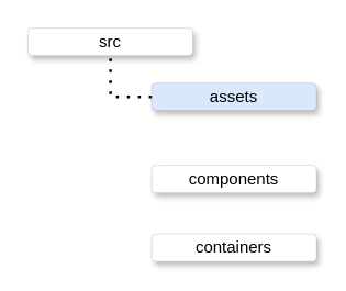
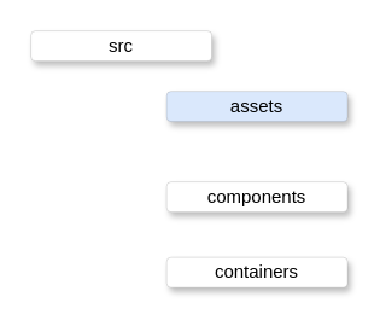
  <mxCell id="0" />
  <mxCell id="1" parent="0" />
  <mxCell id="2" value="src" style="rounded=1;whiteSpace=wrap;html=1;strokeWidth=0;shadow=1;strokeColor=default;glass=0;" vertex="1" parent="1"><mxGeometry x="20" y="20" width="120" height="20" as="geometry" /></mxCell>
  <mxCell id="3" value="assets" style="rounded=1;whiteSpace=wrap;html=1;strokeWidth=0;shadow=1;strokeColor=default;glass=0;fillColor=#dae8fc;" vertex="1" parent="1"><mxGeometry x="110" y="60" width="120" height="20" as="geometry" /></mxCell>
- <mxCell id="4" value="" style="endArrow=none;dashed=1;html=1;dashPattern=1 3;strokeWidth=2;rounded=0;entryX=0.5;entryY=1;entryDx=0;entryDy=0;exitX=0;exitY=0.5;exitDx=0;exitDy=0;" edge="1" parent="1" source="3" target="2"><mxGeometry width="50" height="50" relative="1" as="geometry"><mxPoint x="80" y="70" as="sourcePoint" /><mxPoint x="350" y="200" as="targetPoint" /><Array as="points"><mxPoint x="80" y="70" /></Array></mxGeometry></mxCell>
  <mxCell id="5" value="components" style="rounded=1;whiteSpace=wrap;html=1;strokeWidth=0;shadow=1;strokeColor=default;glass=0;" vertex="1" parent="1"><mxGeometry x="110" y="120" width="120" height="20" as="geometry" /></mxCell>
  <mxCell id="6" value="containers" style="rounded=1;whiteSpace=wrap;html=1;strokeWidth=0;shadow=1;strokeColor=default;glass=0;" vertex="1" parent="1"><mxGeometry x="110" y="170" width="120" height="20" as="geometry" /></mxCell>
